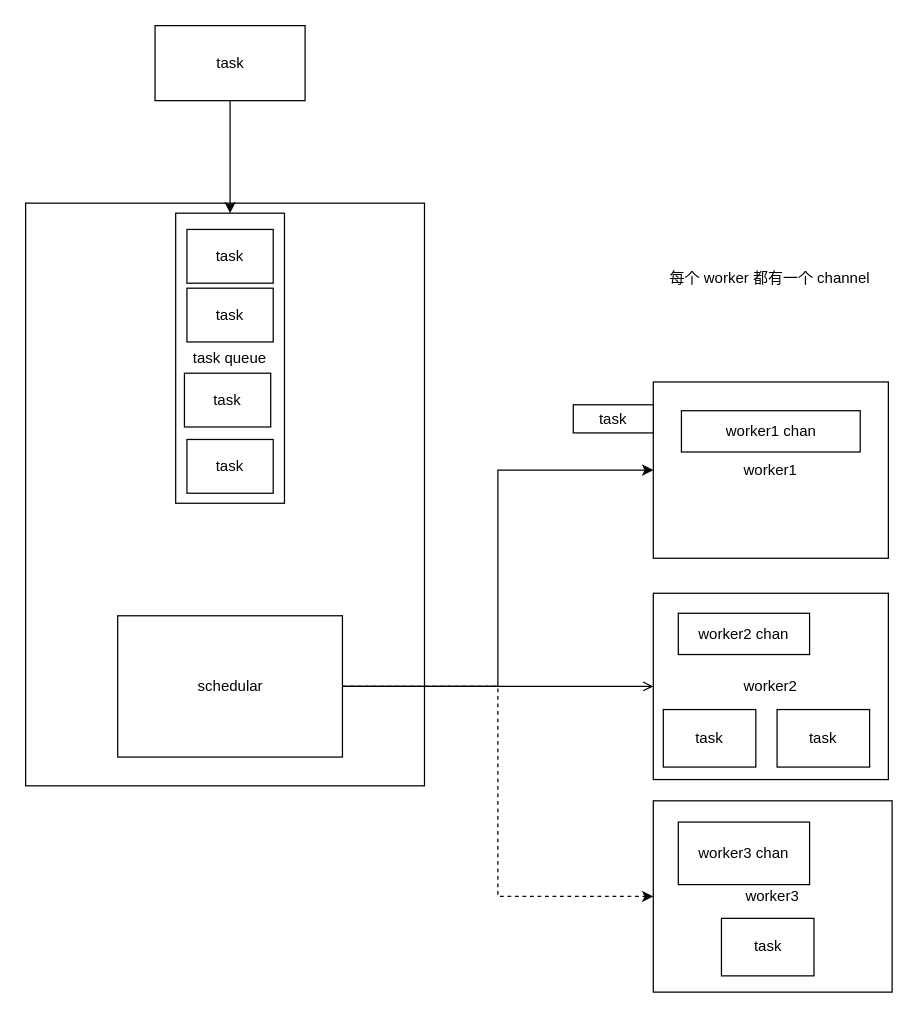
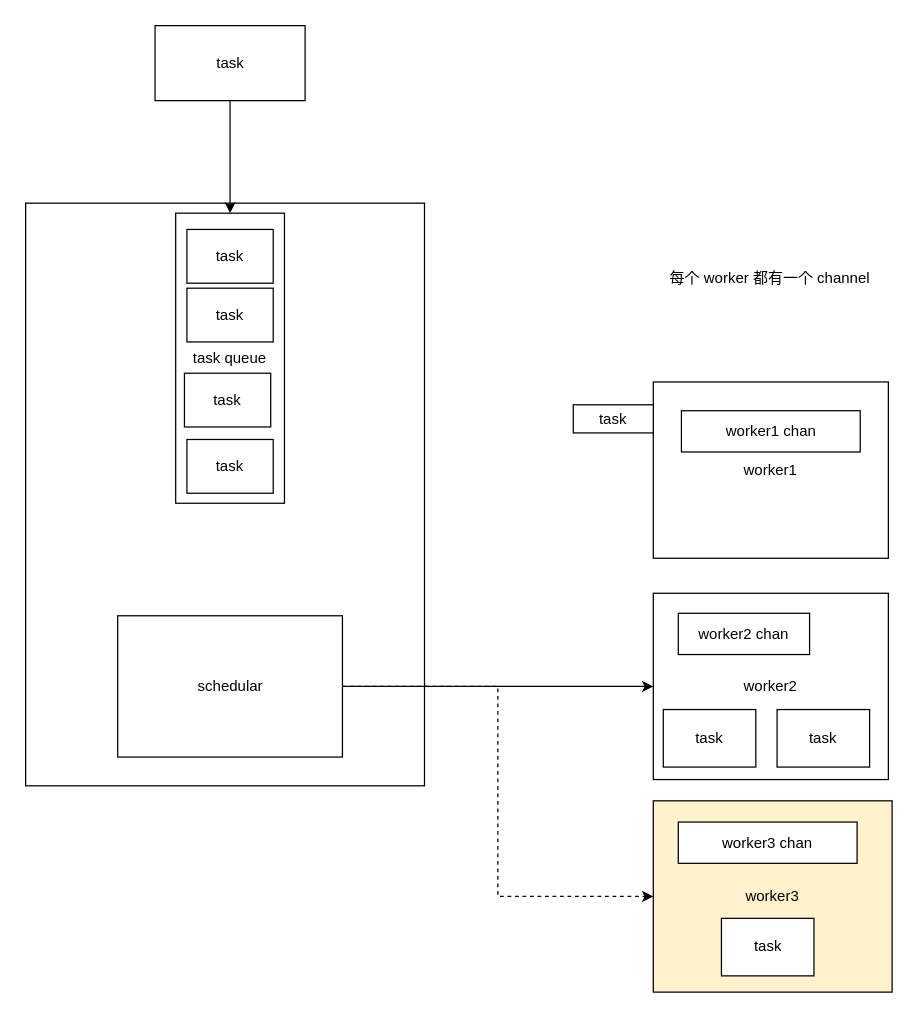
  <mxCell id="0" />
  <mxCell id="1" parent="0" />
  <mxCell id="2" value="" style="rounded=0;whiteSpace=wrap;html=1;" vertex="1" parent="1"><mxGeometry x="20" y="162" width="319" height="466" as="geometry" /></mxCell>
  <mxCell id="3" value="task queue" style="rounded=0;whiteSpace=wrap;html=1;" vertex="1" parent="1"><mxGeometry x="140" y="170" width="87" height="232" as="geometry" /></mxCell>
  <mxCell id="4" style="edgeStyle=orthogonalEdgeStyle;rounded=0;orthogonalLoop=1;jettySize=auto;html=1;entryX=0.5;entryY=0;entryDx=0;entryDy=0;" edge="1" parent="1" source="5" target="3"><mxGeometry relative="1" as="geometry" /></mxCell>
  <mxCell id="5" value="task" style="rounded=0;whiteSpace=wrap;html=1;" vertex="1" parent="1"><mxGeometry x="123.5" y="20" width="120" height="60" as="geometry" /></mxCell>
- <mxCell id="6" style="edgeStyle=orthogonalEdgeStyle;rounded=0;orthogonalLoop=1;jettySize=auto;html=1;entryX=0;entryY=0.5;entryDx=0;entryDy=0;" edge="1" parent="1" source="9" target="12"><mxGeometry relative="1" as="geometry" /></mxCell>
- <mxCell id="7" style="edgeStyle=orthogonalEdgeStyle;rounded=0;orthogonalLoop=1;jettySize=auto;html=1;entryX=0;entryY=0.5;entryDx=0;entryDy=0;endArrow=open;" edge="1" parent="1" source="9" target="10"><mxGeometry relative="1" as="geometry" /></mxCell>
+ <mxCell id="7" style="edgeStyle=orthogonalEdgeStyle;rounded=0;orthogonalLoop=1;jettySize=auto;html=1;entryX=0;entryY=0.5;entryDx=0;entryDy=0;" edge="1" parent="1" source="9" target="10"><mxGeometry relative="1" as="geometry" /></mxCell>
  <mxCell id="8" style="edgeStyle=orthogonalEdgeStyle;rounded=0;orthogonalLoop=1;jettySize=auto;html=1;entryX=0;entryY=0.5;entryDx=0;entryDy=0;dashed=1;" edge="1" parent="1" source="9" target="11"><mxGeometry relative="1" as="geometry" /></mxCell>
  <mxCell id="9" value="schedular" style="rounded=0;whiteSpace=wrap;html=1;" vertex="1" parent="1"><mxGeometry x="93.63" y="492" width="179.75" height="113" as="geometry" /></mxCell>
  <mxCell id="10" value="worker2" style="rounded=0;whiteSpace=wrap;html=1;" vertex="1" parent="1"><mxGeometry x="522" y="474" width="188" height="149" as="geometry" /></mxCell>
- <mxCell id="11" value="worker3&lt;br&gt;" style="rounded=0;whiteSpace=wrap;html=1;" vertex="1" parent="1"><mxGeometry x="522" y="640" width="191" height="153" as="geometry" /></mxCell>
+ <mxCell id="11" value="worker3&lt;br&gt;" style="rounded=0;whiteSpace=wrap;html=1;fillColor=#fff2cc;" vertex="1" parent="1"><mxGeometry x="522" y="640" width="191" height="153" as="geometry" /></mxCell>
  <mxCell id="12" value="worker1" style="rounded=0;whiteSpace=wrap;html=1;" vertex="1" parent="1"><mxGeometry x="522" y="305" width="188" height="141" as="geometry" /></mxCell>
  <mxCell id="13" value="task" style="rounded=0;whiteSpace=wrap;html=1;" vertex="1" parent="1"><mxGeometry x="530" y="567" width="74" height="46" as="geometry" /></mxCell>
  <mxCell id="14" value="task" style="rounded=0;whiteSpace=wrap;html=1;" vertex="1" parent="1"><mxGeometry x="621" y="567" width="74" height="46" as="geometry" /></mxCell>
  <mxCell id="15" value="task" style="rounded=0;whiteSpace=wrap;html=1;" vertex="1" parent="1"><mxGeometry x="576.5" y="734" width="74" height="46" as="geometry" /></mxCell>
  <mxCell id="16" value="task" style="rounded=0;whiteSpace=wrap;html=1;" vertex="1" parent="1"><mxGeometry x="458" y="323.25" width="64" height="22.5" as="geometry" /></mxCell>
  <mxCell id="17" value="task" style="rounded=0;whiteSpace=wrap;html=1;" vertex="1" parent="1"><mxGeometry x="149" y="183" width="69" height="43" as="geometry" /></mxCell>
  <mxCell id="18" value="task" style="rounded=0;whiteSpace=wrap;html=1;" vertex="1" parent="1"><mxGeometry x="149" y="230" width="69" height="43" as="geometry" /></mxCell>
  <mxCell id="19" value="task" style="rounded=0;whiteSpace=wrap;html=1;" vertex="1" parent="1"><mxGeometry x="147" y="298" width="69" height="43" as="geometry" /></mxCell>
  <mxCell id="20" value="task" style="rounded=0;whiteSpace=wrap;html=1;" vertex="1" parent="1"><mxGeometry x="149" y="351" width="69" height="43" as="geometry" /></mxCell>
  <mxCell id="21" value="worker1 chan" style="rounded=0;whiteSpace=wrap;html=1;" vertex="1" parent="1"><mxGeometry x="544.5" y="328" width="143" height="33" as="geometry" /></mxCell>
  <mxCell id="22" value="worker2 chan" style="rounded=0;whiteSpace=wrap;html=1;" vertex="1" parent="1"><mxGeometry x="542" y="490" width="105" height="33" as="geometry" /></mxCell>
- <mxCell id="23" value="worker3 chan" style="rounded=0;whiteSpace=wrap;html=1;" vertex="1" parent="1"><mxGeometry x="542" y="657" width="105" height="50" as="geometry" /></mxCell>
+ <mxCell id="23" value="worker3 chan" style="rounded=0;whiteSpace=wrap;html=1;" vertex="1" parent="1"><mxGeometry x="542" y="657" width="143" height="33" as="geometry" /></mxCell>
  <mxCell id="24" value="每个 worker 都有一个 channel" style="text;html=1;align=center;verticalAlign=middle;resizable=0;points=[];autosize=1;" vertex="1" parent="1"><mxGeometry x="530" y="213" width="170" height="18" as="geometry" /></mxCell>
